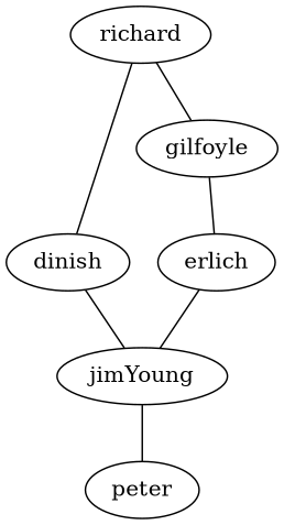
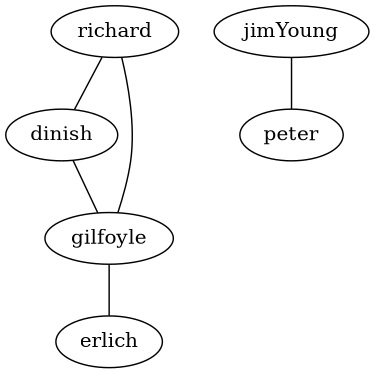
  graph {
    richard
    dinish
    gilfoyle
    jimYoung
    erlich
    peter
    richard -- dinish
    richard -- gilfoyle
-   dinish -- jimYoung
+   dinish -- gilfoyle
    gilfoyle -- erlich
    jimYoung -- peter
-   erlich -- jimYoung
  }
